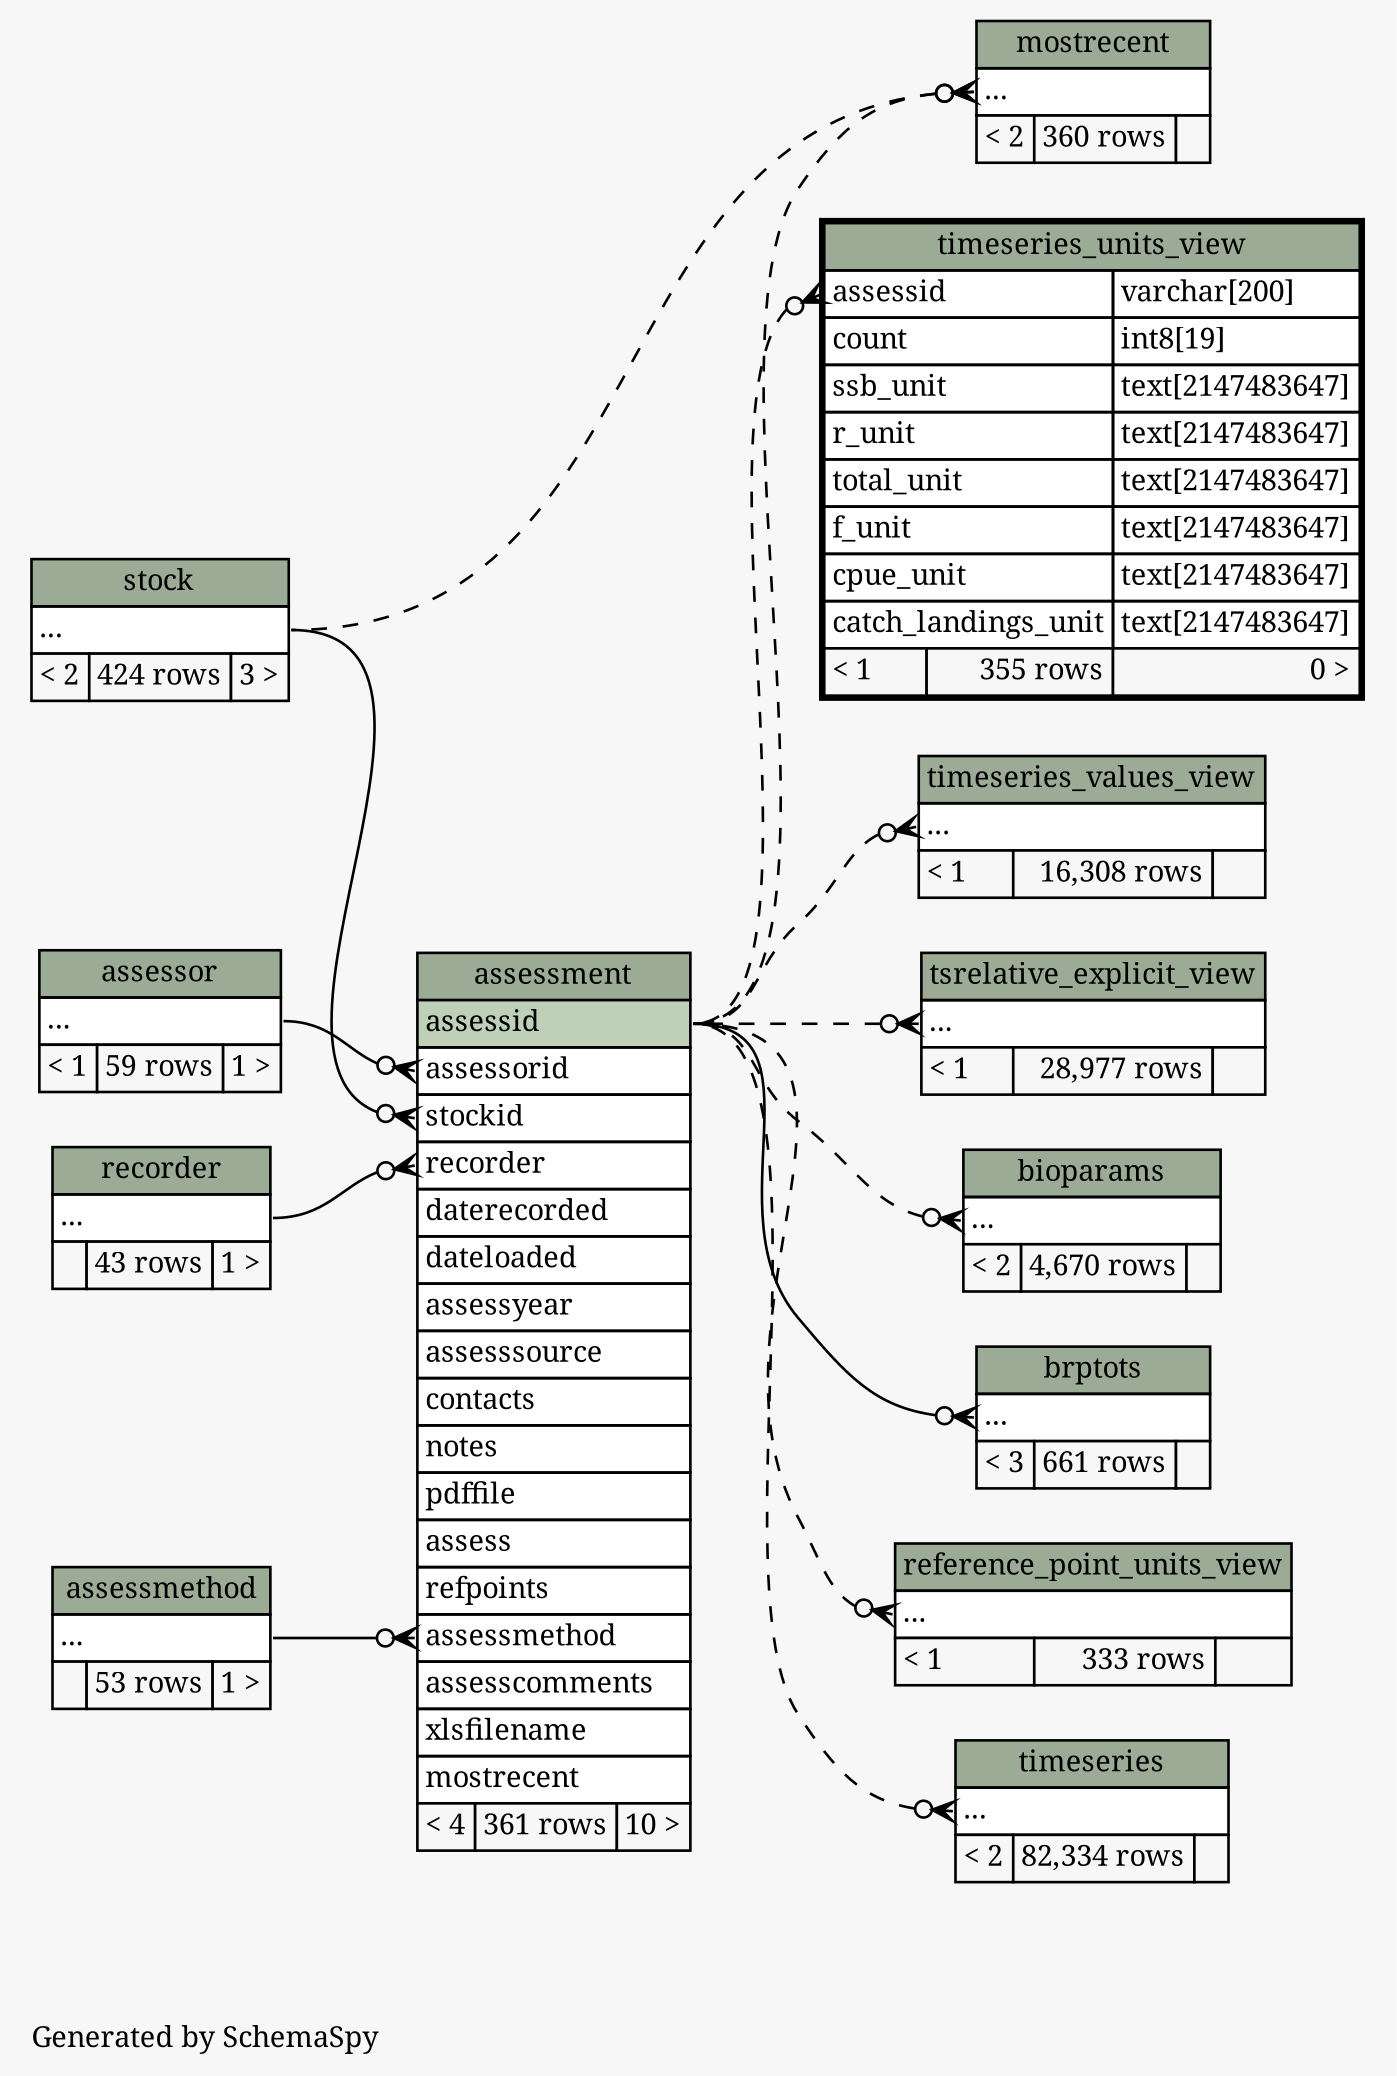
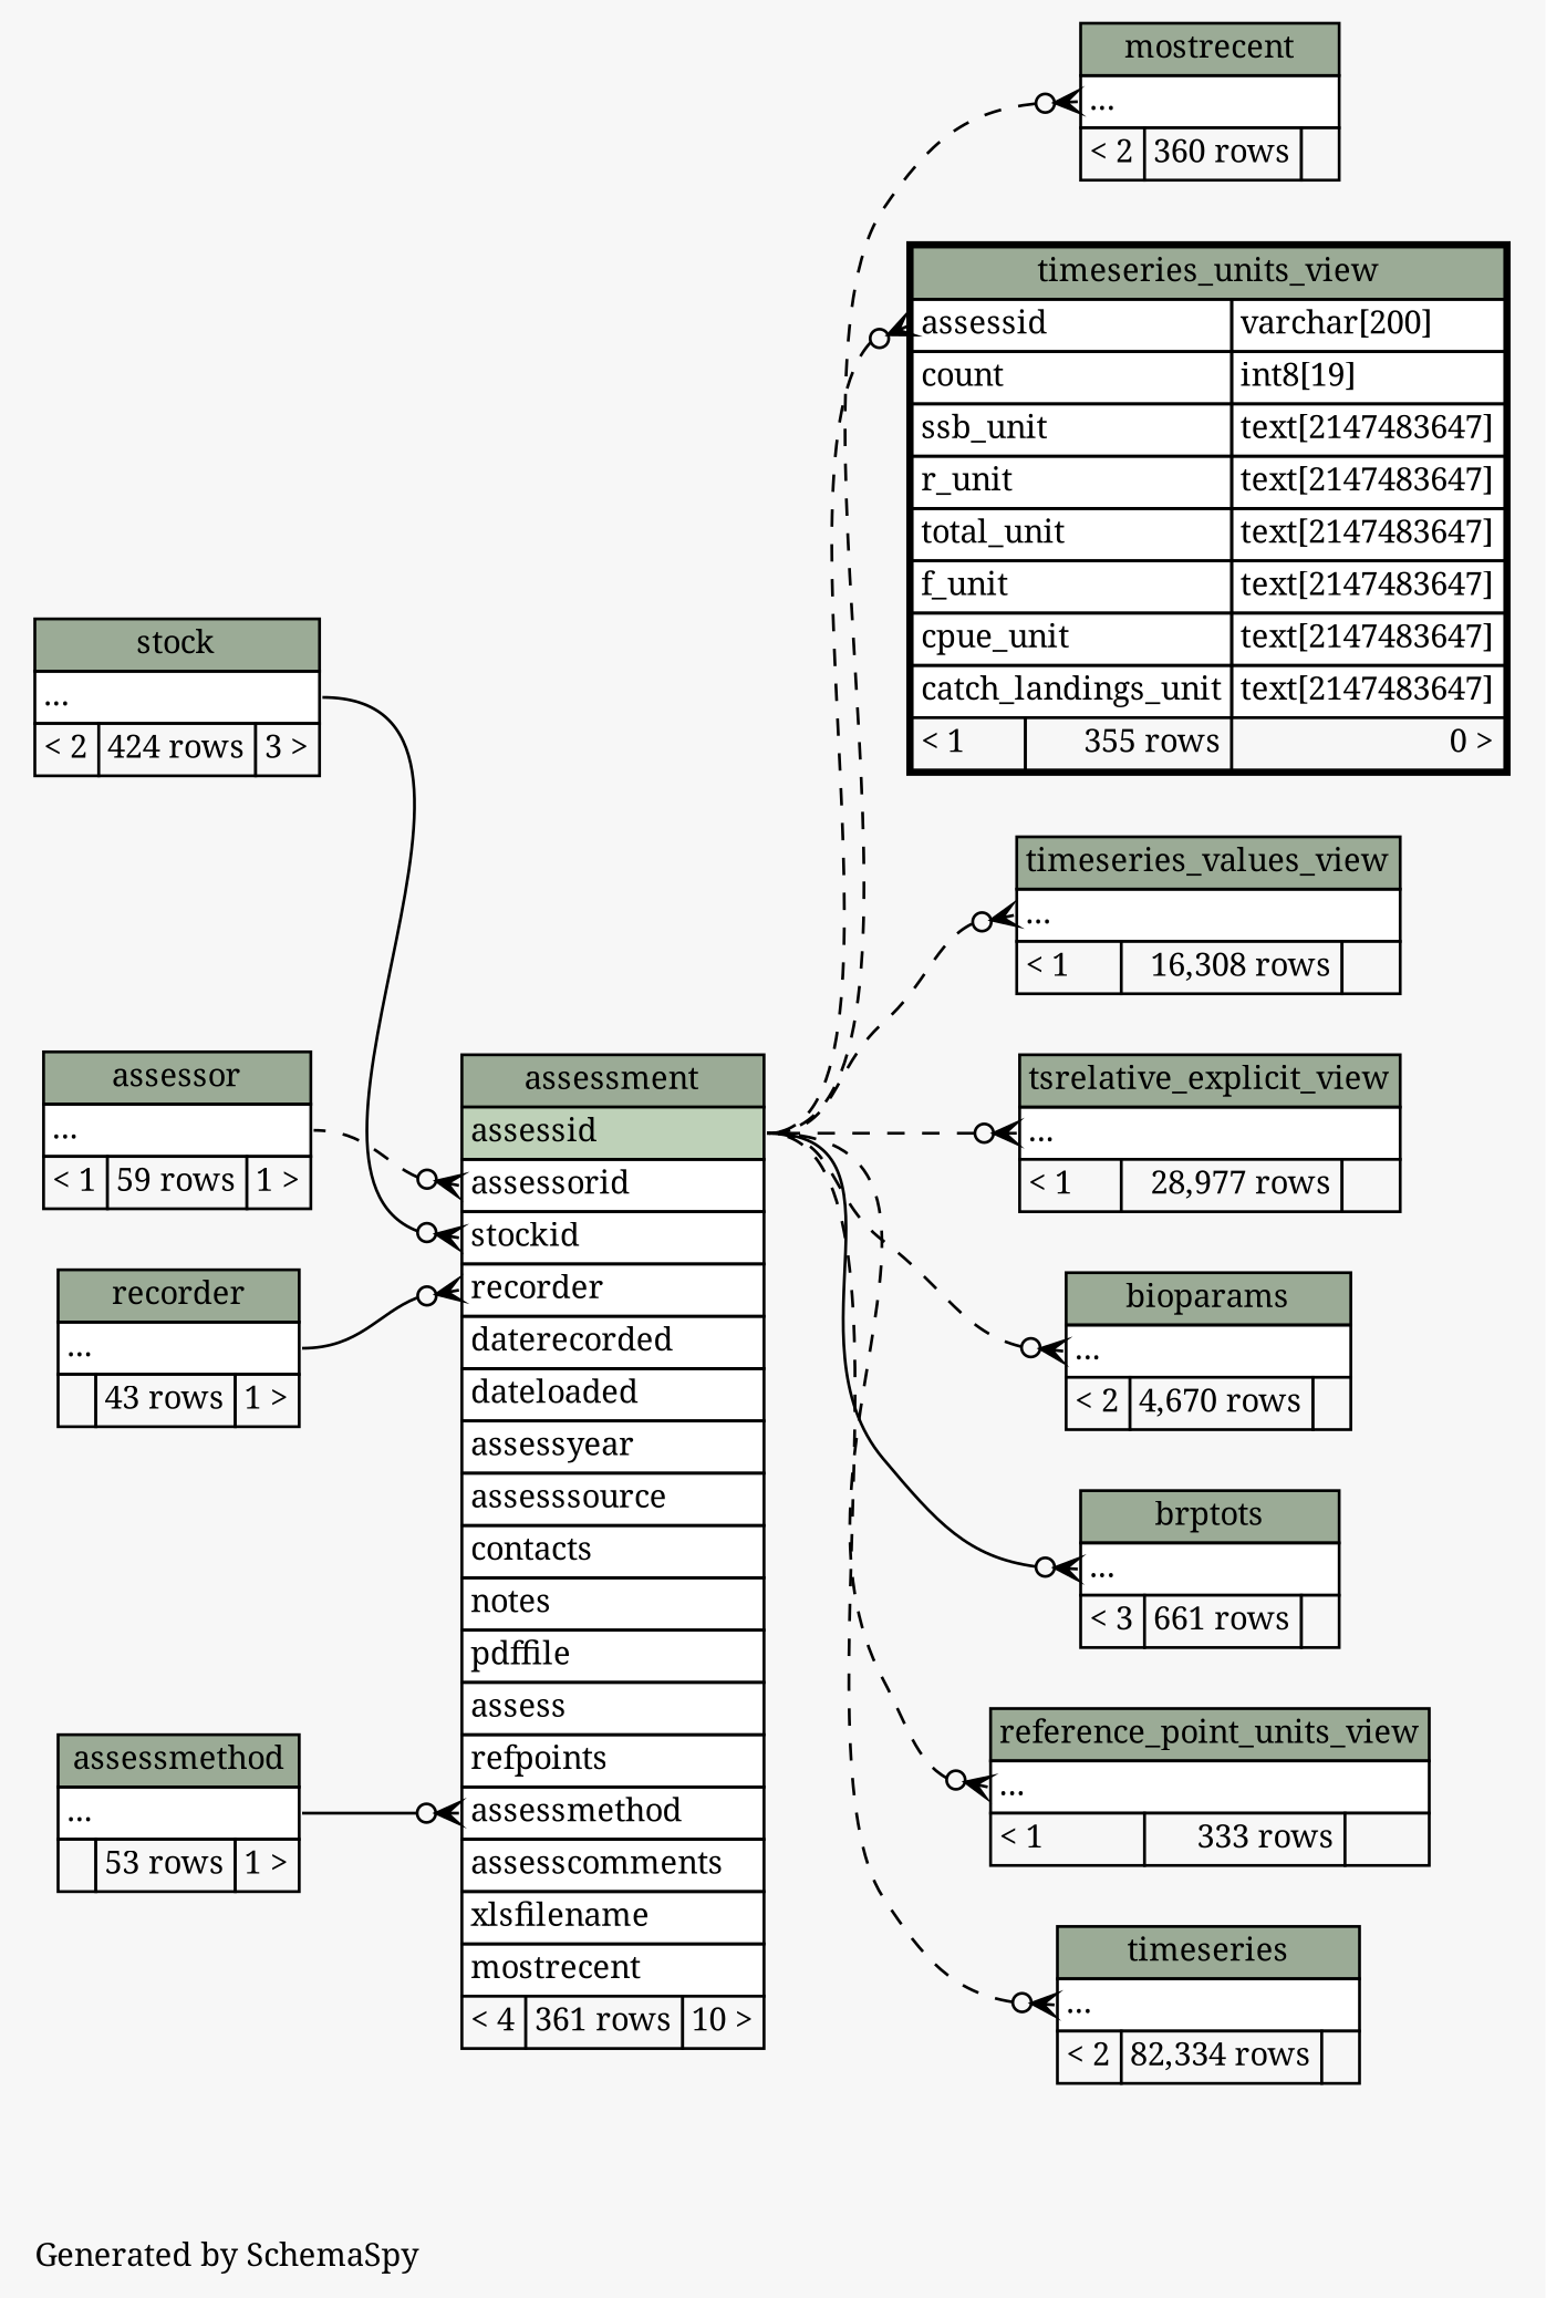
  digraph {
    bgcolor="#f7f7f7"
    fontname="Noto Serif"
    fontsize=11
    label="\nGenerated by SchemaSpy"
    labeljust=l
    nodesep=0.18
    rankdir=RL
    ranksep=0.46
    node [fontname="Noto Serif" fontsize=11 shape=plaintext]
    edge [arrowhead=none arrowsize=0.8 arrowtail=crowodot dir=back fontname="Noto Serif" headport="assessid:e" tailport="elipses:w" style=dashed]
    n1 [label=<     <TABLE BORDER="0" CELLBORDER="1" CELLSPACING="0" BGCOLOR="#ffffff">       <TR><TD COLSPAN="3" BGCOLOR="#9bab96" ALIGN="CENTER">assessment</TD></TR>       <TR><TD PORT="assessid" COLSPAN="3" BGCOLOR="#bed1b8" ALIGN="LEFT">assessid</TD></TR>       <TR><TD PORT="assessorid" COLSPAN="3" ALIGN="LEFT">assessorid</TD></TR>       <TR><TD PORT="stockid" COLSPAN="3" ALIGN="LEFT">stockid</TD></TR>       <TR><TD PORT="recorder" COLSPAN="3" ALIGN="LEFT">recorder</TD></TR>       <TR><TD PORT="daterecorded" COLSPAN="3" ALIGN="LEFT">daterecorded</TD></TR>       <TR><TD PORT="dateloaded" COLSPAN="3" ALIGN="LEFT">dateloaded</TD></TR>       <TR><TD PORT="assessyear" COLSPAN="3" ALIGN="LEFT">assessyear</TD></TR>       <TR><TD PORT="assesssource" COLSPAN="3" ALIGN="LEFT">assesssource</TD></TR>       <TR><TD PORT="contacts" COLSPAN="3" ALIGN="LEFT">contacts</TD></TR>       <TR><TD PORT="notes" COLSPAN="3" ALIGN="LEFT">notes</TD></TR>       <TR><TD PORT="pdffile" COLSPAN="3" ALIGN="LEFT">pdffile</TD></TR>       <TR><TD PORT="assess" COLSPAN="3" ALIGN="LEFT">assess</TD></TR>       <TR><TD PORT="refpoints" COLSPAN="3" ALIGN="LEFT">refpoints</TD></TR>       <TR><TD PORT="assessmethod" COLSPAN="3" ALIGN="LEFT">assessmethod</TD></TR>       <TR><TD PORT="assesscomments" COLSPAN="3" ALIGN="LEFT">assesscomments</TD></TR>       <TR><TD PORT="xlsfilename" COLSPAN="3" ALIGN="LEFT">xlsfilename</TD></TR>       <TR><TD PORT="mostrecent" COLSPAN="3" ALIGN="LEFT">mostrecent</TD></TR>       <TR><TD ALIGN="LEFT" BGCOLOR="#f7f7f7">&lt; 4</TD><TD ALIGN="RIGHT" BGCOLOR="#f7f7f7">361 rows</TD><TD ALIGN="RIGHT" BGCOLOR="#f7f7f7">10 &gt;</TD></TR>     </TABLE>>]
    n2 [label=<     <TABLE BORDER="0" CELLBORDER="1" CELLSPACING="0" BGCOLOR="#ffffff">       <TR><TD COLSPAN="3" BGCOLOR="#9bab96" ALIGN="CENTER">assessmethod</TD></TR>       <TR><TD PORT="elipses" COLSPAN="3" ALIGN="LEFT">...</TD></TR>       <TR><TD ALIGN="LEFT" BGCOLOR="#f7f7f7">  </TD><TD ALIGN="RIGHT" BGCOLOR="#f7f7f7">53 rows</TD><TD ALIGN="RIGHT" BGCOLOR="#f7f7f7">1 &gt;</TD></TR>     </TABLE>>]
    n3 [label=<     <TABLE BORDER="0" CELLBORDER="1" CELLSPACING="0" BGCOLOR="#ffffff">       <TR><TD COLSPAN="3" BGCOLOR="#9bab96" ALIGN="CENTER">assessor</TD></TR>       <TR><TD PORT="elipses" COLSPAN="3" ALIGN="LEFT">...</TD></TR>       <TR><TD ALIGN="LEFT" BGCOLOR="#f7f7f7">&lt; 1</TD><TD ALIGN="RIGHT" BGCOLOR="#f7f7f7">59 rows</TD><TD ALIGN="RIGHT" BGCOLOR="#f7f7f7">1 &gt;</TD></TR>     </TABLE>>]
    n4 [label=<     <TABLE BORDER="0" CELLBORDER="1" CELLSPACING="0" BGCOLOR="#ffffff">       <TR><TD COLSPAN="3" BGCOLOR="#9bab96" ALIGN="CENTER">recorder</TD></TR>       <TR><TD PORT="elipses" COLSPAN="3" ALIGN="LEFT">...</TD></TR>       <TR><TD ALIGN="LEFT" BGCOLOR="#f7f7f7">  </TD><TD ALIGN="RIGHT" BGCOLOR="#f7f7f7">43 rows</TD><TD ALIGN="RIGHT" BGCOLOR="#f7f7f7">1 &gt;</TD></TR>     </TABLE>>]
    n5 [label=<     <TABLE BORDER="0" CELLBORDER="1" CELLSPACING="0" BGCOLOR="#ffffff">       <TR><TD COLSPAN="3" BGCOLOR="#9bab96" ALIGN="CENTER">stock</TD></TR>       <TR><TD PORT="elipses" COLSPAN="3" ALIGN="LEFT">...</TD></TR>       <TR><TD ALIGN="LEFT" BGCOLOR="#f7f7f7">&lt; 2</TD><TD ALIGN="RIGHT" BGCOLOR="#f7f7f7">424 rows</TD><TD ALIGN="RIGHT" BGCOLOR="#f7f7f7">3 &gt;</TD></TR>     </TABLE>>]
    n6 [label=<     <TABLE BORDER="0" CELLBORDER="1" CELLSPACING="0" BGCOLOR="#ffffff">       <TR><TD COLSPAN="3" BGCOLOR="#9bab96" ALIGN="CENTER">bioparams</TD></TR>       <TR><TD PORT="elipses" COLSPAN="3" ALIGN="LEFT">...</TD></TR>       <TR><TD ALIGN="LEFT" BGCOLOR="#f7f7f7">&lt; 2</TD><TD ALIGN="RIGHT" BGCOLOR="#f7f7f7">4,670 rows</TD><TD ALIGN="RIGHT" BGCOLOR="#f7f7f7">  </TD></TR>     </TABLE>>]
    n7 [label=<     <TABLE BORDER="0" CELLBORDER="1" CELLSPACING="0" BGCOLOR="#ffffff">       <TR><TD COLSPAN="3" BGCOLOR="#9bab96" ALIGN="CENTER">brptots</TD></TR>       <TR><TD PORT="elipses" COLSPAN="3" ALIGN="LEFT">...</TD></TR>       <TR><TD ALIGN="LEFT" BGCOLOR="#f7f7f7">&lt; 3</TD><TD ALIGN="RIGHT" BGCOLOR="#f7f7f7">661 rows</TD><TD ALIGN="RIGHT" BGCOLOR="#f7f7f7">  </TD></TR>     </TABLE>>]
    n8 [label=<     <TABLE BORDER="0" CELLBORDER="1" CELLSPACING="0" BGCOLOR="#ffffff">       <TR><TD COLSPAN="3" BGCOLOR="#9bab96" ALIGN="CENTER">mostrecent</TD></TR>       <TR><TD PORT="elipses" COLSPAN="3" ALIGN="LEFT">...</TD></TR>       <TR><TD ALIGN="LEFT" BGCOLOR="#f7f7f7">&lt; 2</TD><TD ALIGN="RIGHT" BGCOLOR="#f7f7f7">360 rows</TD><TD ALIGN="RIGHT" BGCOLOR="#f7f7f7">  </TD></TR>     </TABLE>>]
    n9 [label=<     <TABLE BORDER="0" CELLBORDER="1" CELLSPACING="0" BGCOLOR="#ffffff">       <TR><TD COLSPAN="3" BGCOLOR="#9bab96" ALIGN="CENTER">reference_point_units_view</TD></TR>       <TR><TD PORT="elipses" COLSPAN="3" ALIGN="LEFT">...</TD></TR>       <TR><TD ALIGN="LEFT" BGCOLOR="#f7f7f7">&lt; 1</TD><TD ALIGN="RIGHT" BGCOLOR="#f7f7f7">333 rows</TD><TD ALIGN="RIGHT" BGCOLOR="#f7f7f7">  </TD></TR>     </TABLE>>]
    n10 [label=<     <TABLE BORDER="0" CELLBORDER="1" CELLSPACING="0" BGCOLOR="#ffffff">       <TR><TD COLSPAN="3" BGCOLOR="#9bab96" ALIGN="CENTER">timeseries</TD></TR>       <TR><TD PORT="elipses" COLSPAN="3" ALIGN="LEFT">...</TD></TR>       <TR><TD ALIGN="LEFT" BGCOLOR="#f7f7f7">&lt; 2</TD><TD ALIGN="RIGHT" BGCOLOR="#f7f7f7">82,334 rows</TD><TD ALIGN="RIGHT" BGCOLOR="#f7f7f7">  </TD></TR>     </TABLE>>]
    n11 [label=<     <TABLE BORDER="2" CELLBORDER="1" CELLSPACING="0" BGCOLOR="#ffffff">       <TR><TD COLSPAN="3" BGCOLOR="#9bab96" ALIGN="CENTER">timeseries_units_view</TD></TR>       <TR><TD PORT="assessid" COLSPAN="2" ALIGN="LEFT">assessid</TD><TD PORT="assessid.type" ALIGN="LEFT">varchar[200]</TD></TR>       <TR><TD PORT="count" COLSPAN="2" ALIGN="LEFT">count</TD><TD PORT="count.type" ALIGN="LEFT">int8[19]</TD></TR>       <TR><TD PORT="ssb_unit" COLSPAN="2" ALIGN="LEFT">ssb_unit</TD><TD PORT="ssb_unit.type" ALIGN="LEFT">text[2147483647]</TD></TR>       <TR><TD PORT="r_unit" COLSPAN="2" ALIGN="LEFT">r_unit</TD><TD PORT="r_unit.type" ALIGN="LEFT">text[2147483647]</TD></TR>       <TR><TD PORT="total_unit" COLSPAN="2" ALIGN="LEFT">total_unit</TD><TD PORT="total_unit.type" ALIGN="LEFT">text[2147483647]</TD></TR>       <TR><TD PORT="f_unit" COLSPAN="2" ALIGN="LEFT">f_unit</TD><TD PORT="f_unit.type" ALIGN="LEFT">text[2147483647]</TD></TR>       <TR><TD PORT="cpue_unit" COLSPAN="2" ALIGN="LEFT">cpue_unit</TD><TD PORT="cpue_unit.type" ALIGN="LEFT">text[2147483647]</TD></TR>       <TR><TD PORT="catch_landings_unit" COLSPAN="2" ALIGN="LEFT">catch_landings_unit</TD><TD PORT="catch_landings_unit.type" ALIGN="LEFT">text[2147483647]</TD></TR>       <TR><TD ALIGN="LEFT" BGCOLOR="#f7f7f7">&lt; 1</TD><TD ALIGN="RIGHT" BGCOLOR="#f7f7f7">355 rows</TD><TD ALIGN="RIGHT" BGCOLOR="#f7f7f7">0 &gt;</TD></TR>     </TABLE>>]
    n12 [label=<     <TABLE BORDER="0" CELLBORDER="1" CELLSPACING="0" BGCOLOR="#ffffff">       <TR><TD COLSPAN="3" BGCOLOR="#9bab96" ALIGN="CENTER">timeseries_values_view</TD></TR>       <TR><TD PORT="elipses" COLSPAN="3" ALIGN="LEFT">...</TD></TR>       <TR><TD ALIGN="LEFT" BGCOLOR="#f7f7f7">&lt; 1</TD><TD ALIGN="RIGHT" BGCOLOR="#f7f7f7">16,308 rows</TD><TD ALIGN="RIGHT" BGCOLOR="#f7f7f7">  </TD></TR>     </TABLE>>]
    n13 [label=<     <TABLE BORDER="0" CELLBORDER="1" CELLSPACING="0" BGCOLOR="#ffffff">       <TR><TD COLSPAN="3" BGCOLOR="#9bab96" ALIGN="CENTER">tsrelative_explicit_view</TD></TR>       <TR><TD PORT="elipses" COLSPAN="3" ALIGN="LEFT">...</TD></TR>       <TR><TD ALIGN="LEFT" BGCOLOR="#f7f7f7">&lt; 1</TD><TD ALIGN="RIGHT" BGCOLOR="#f7f7f7">28,977 rows</TD><TD ALIGN="RIGHT" BGCOLOR="#f7f7f7">  </TD></TR>     </TABLE>>]
    n1 -> n2 [headport="elipses:e" tailport="assessmethod:w" style=""]
-   n1 -> n3 [headport="elipses:e" tailport="assessorid:w" style=""]
+   n1 -> n3 [headport="elipses:e" tailport="assessorid:w"]
    n1 -> n4 [headport="elipses:e" tailport="recorder:w" style=""]
    n1 -> n5 [headport="elipses:e" tailport="stockid:w" style=""]
    n6 -> n1
    n7 -> n1 [style=""]
    n8 -> n1
-   n8 -> n5 [headport="elipses:e"]
    n9 -> n1
    n10 -> n1
    n11 -> n1 [tailport="assessid:w"]
    n12 -> n1
    n13 -> n1
  }
